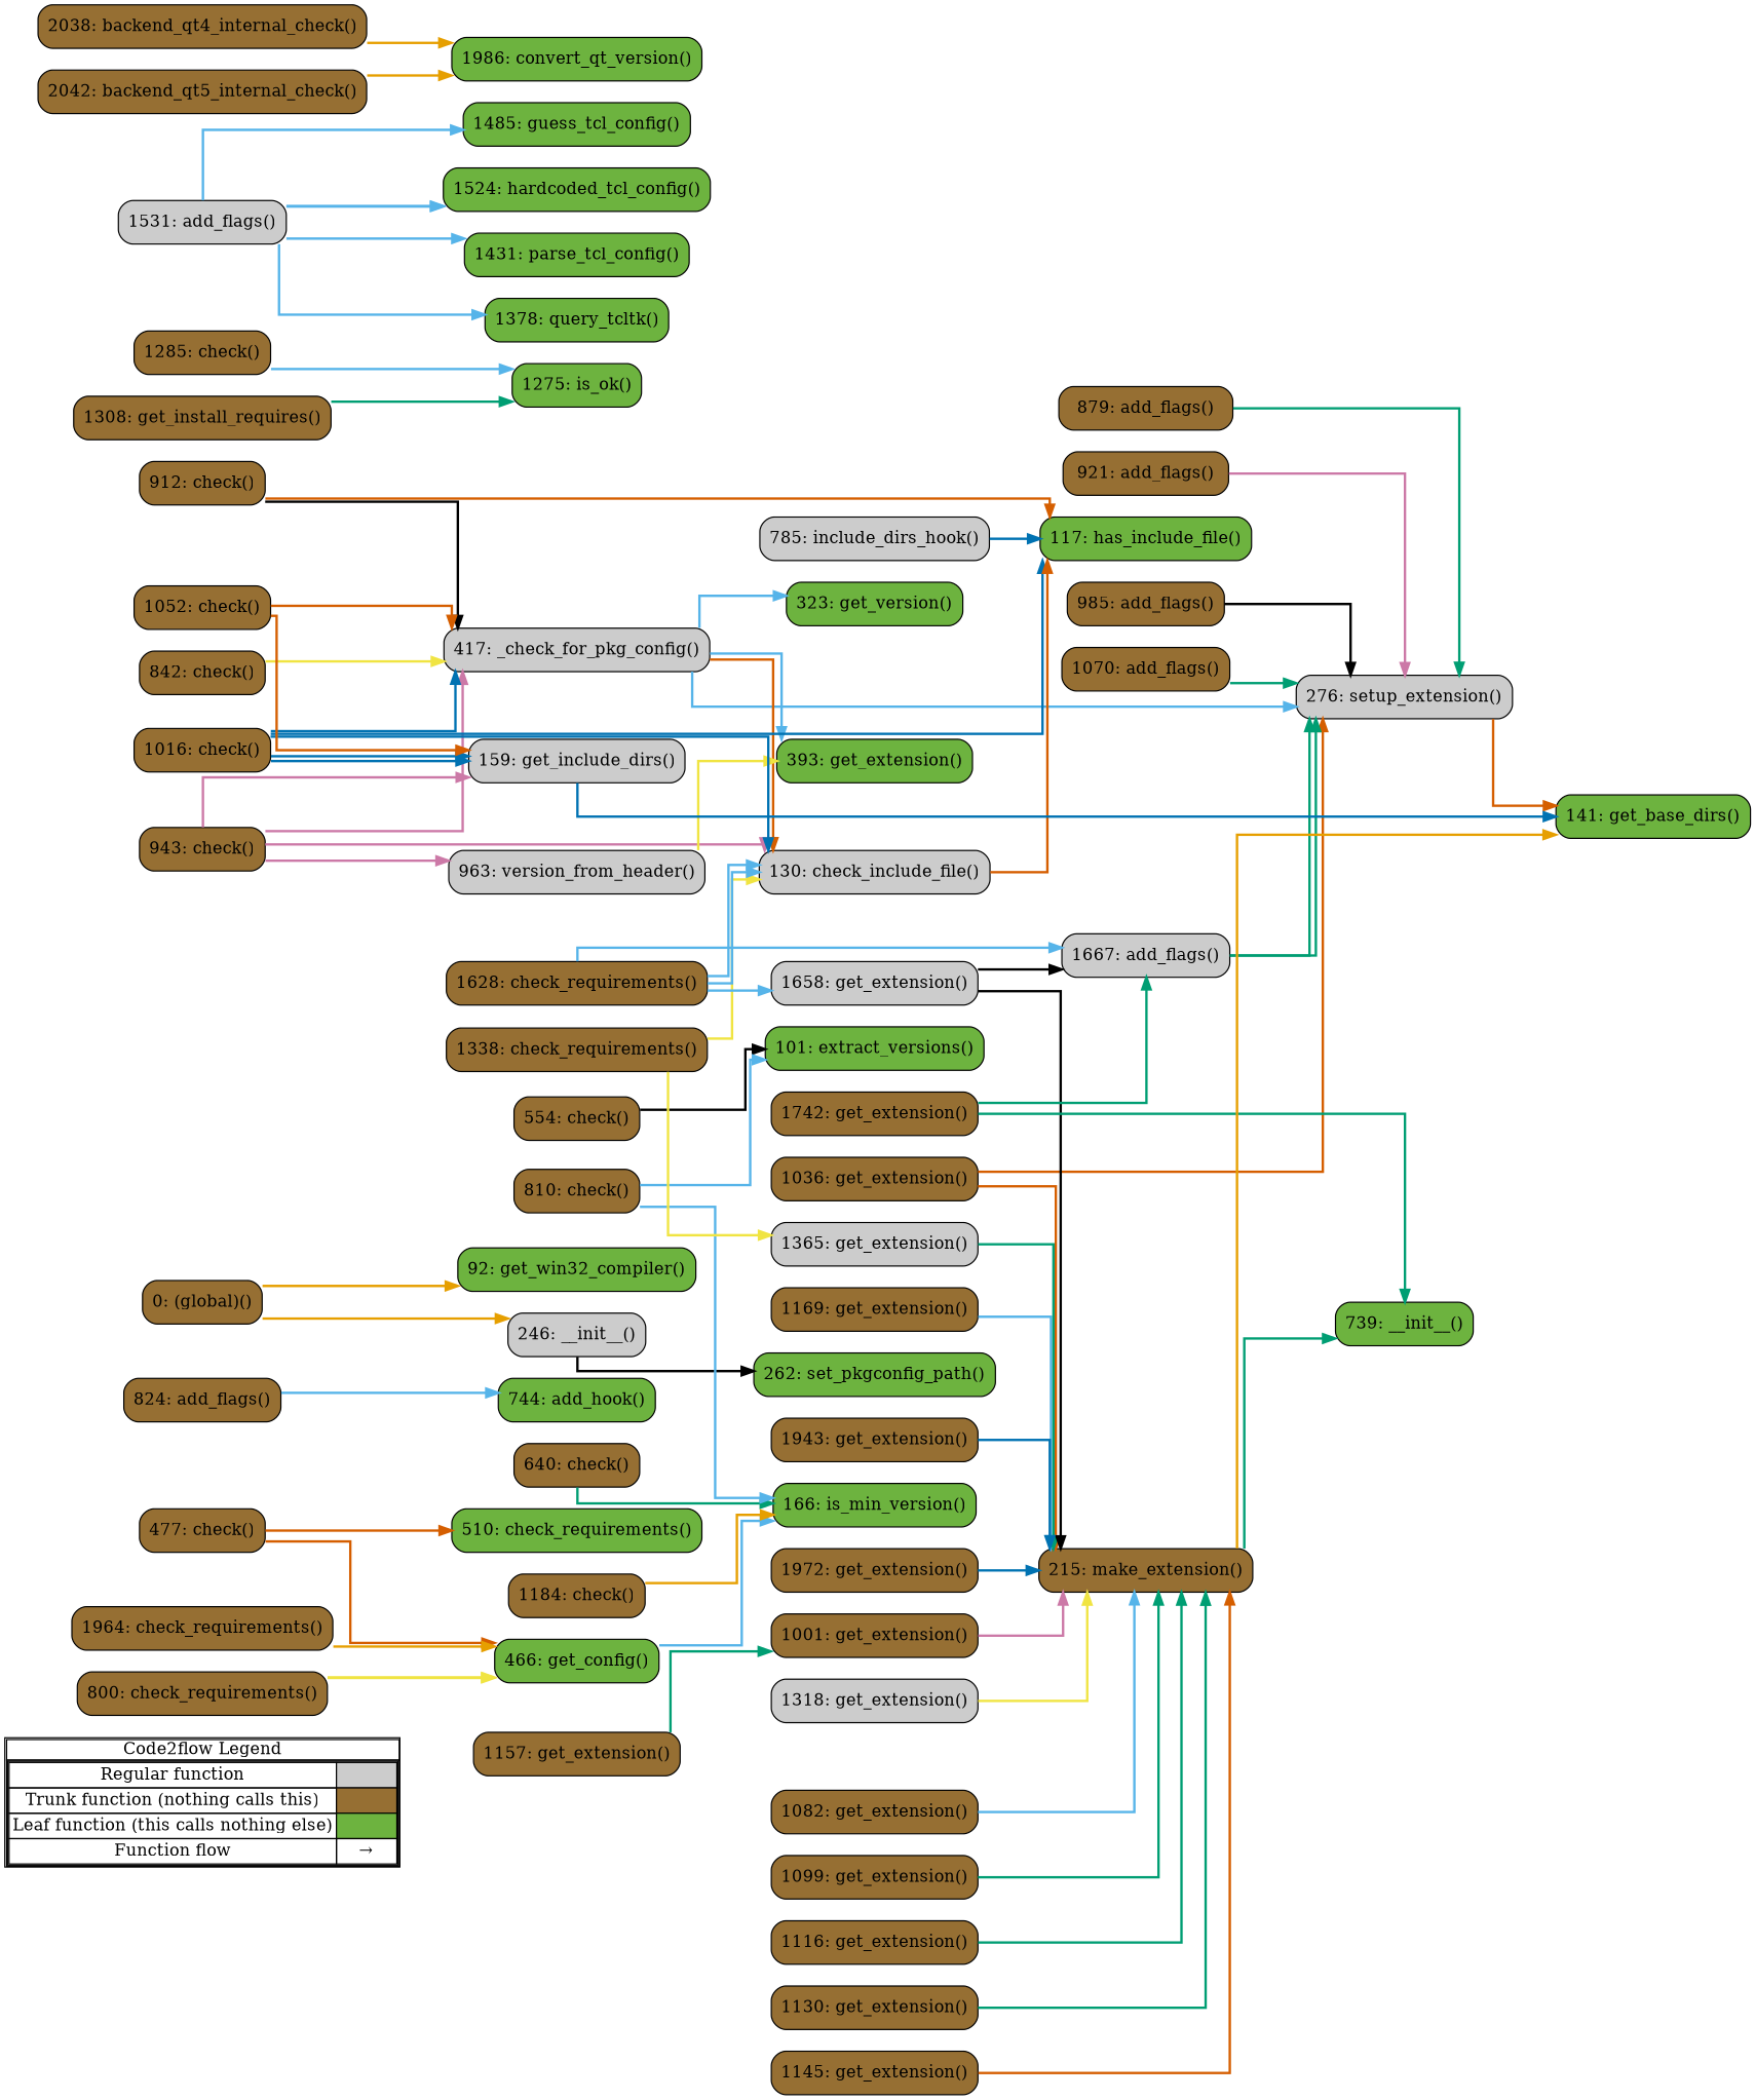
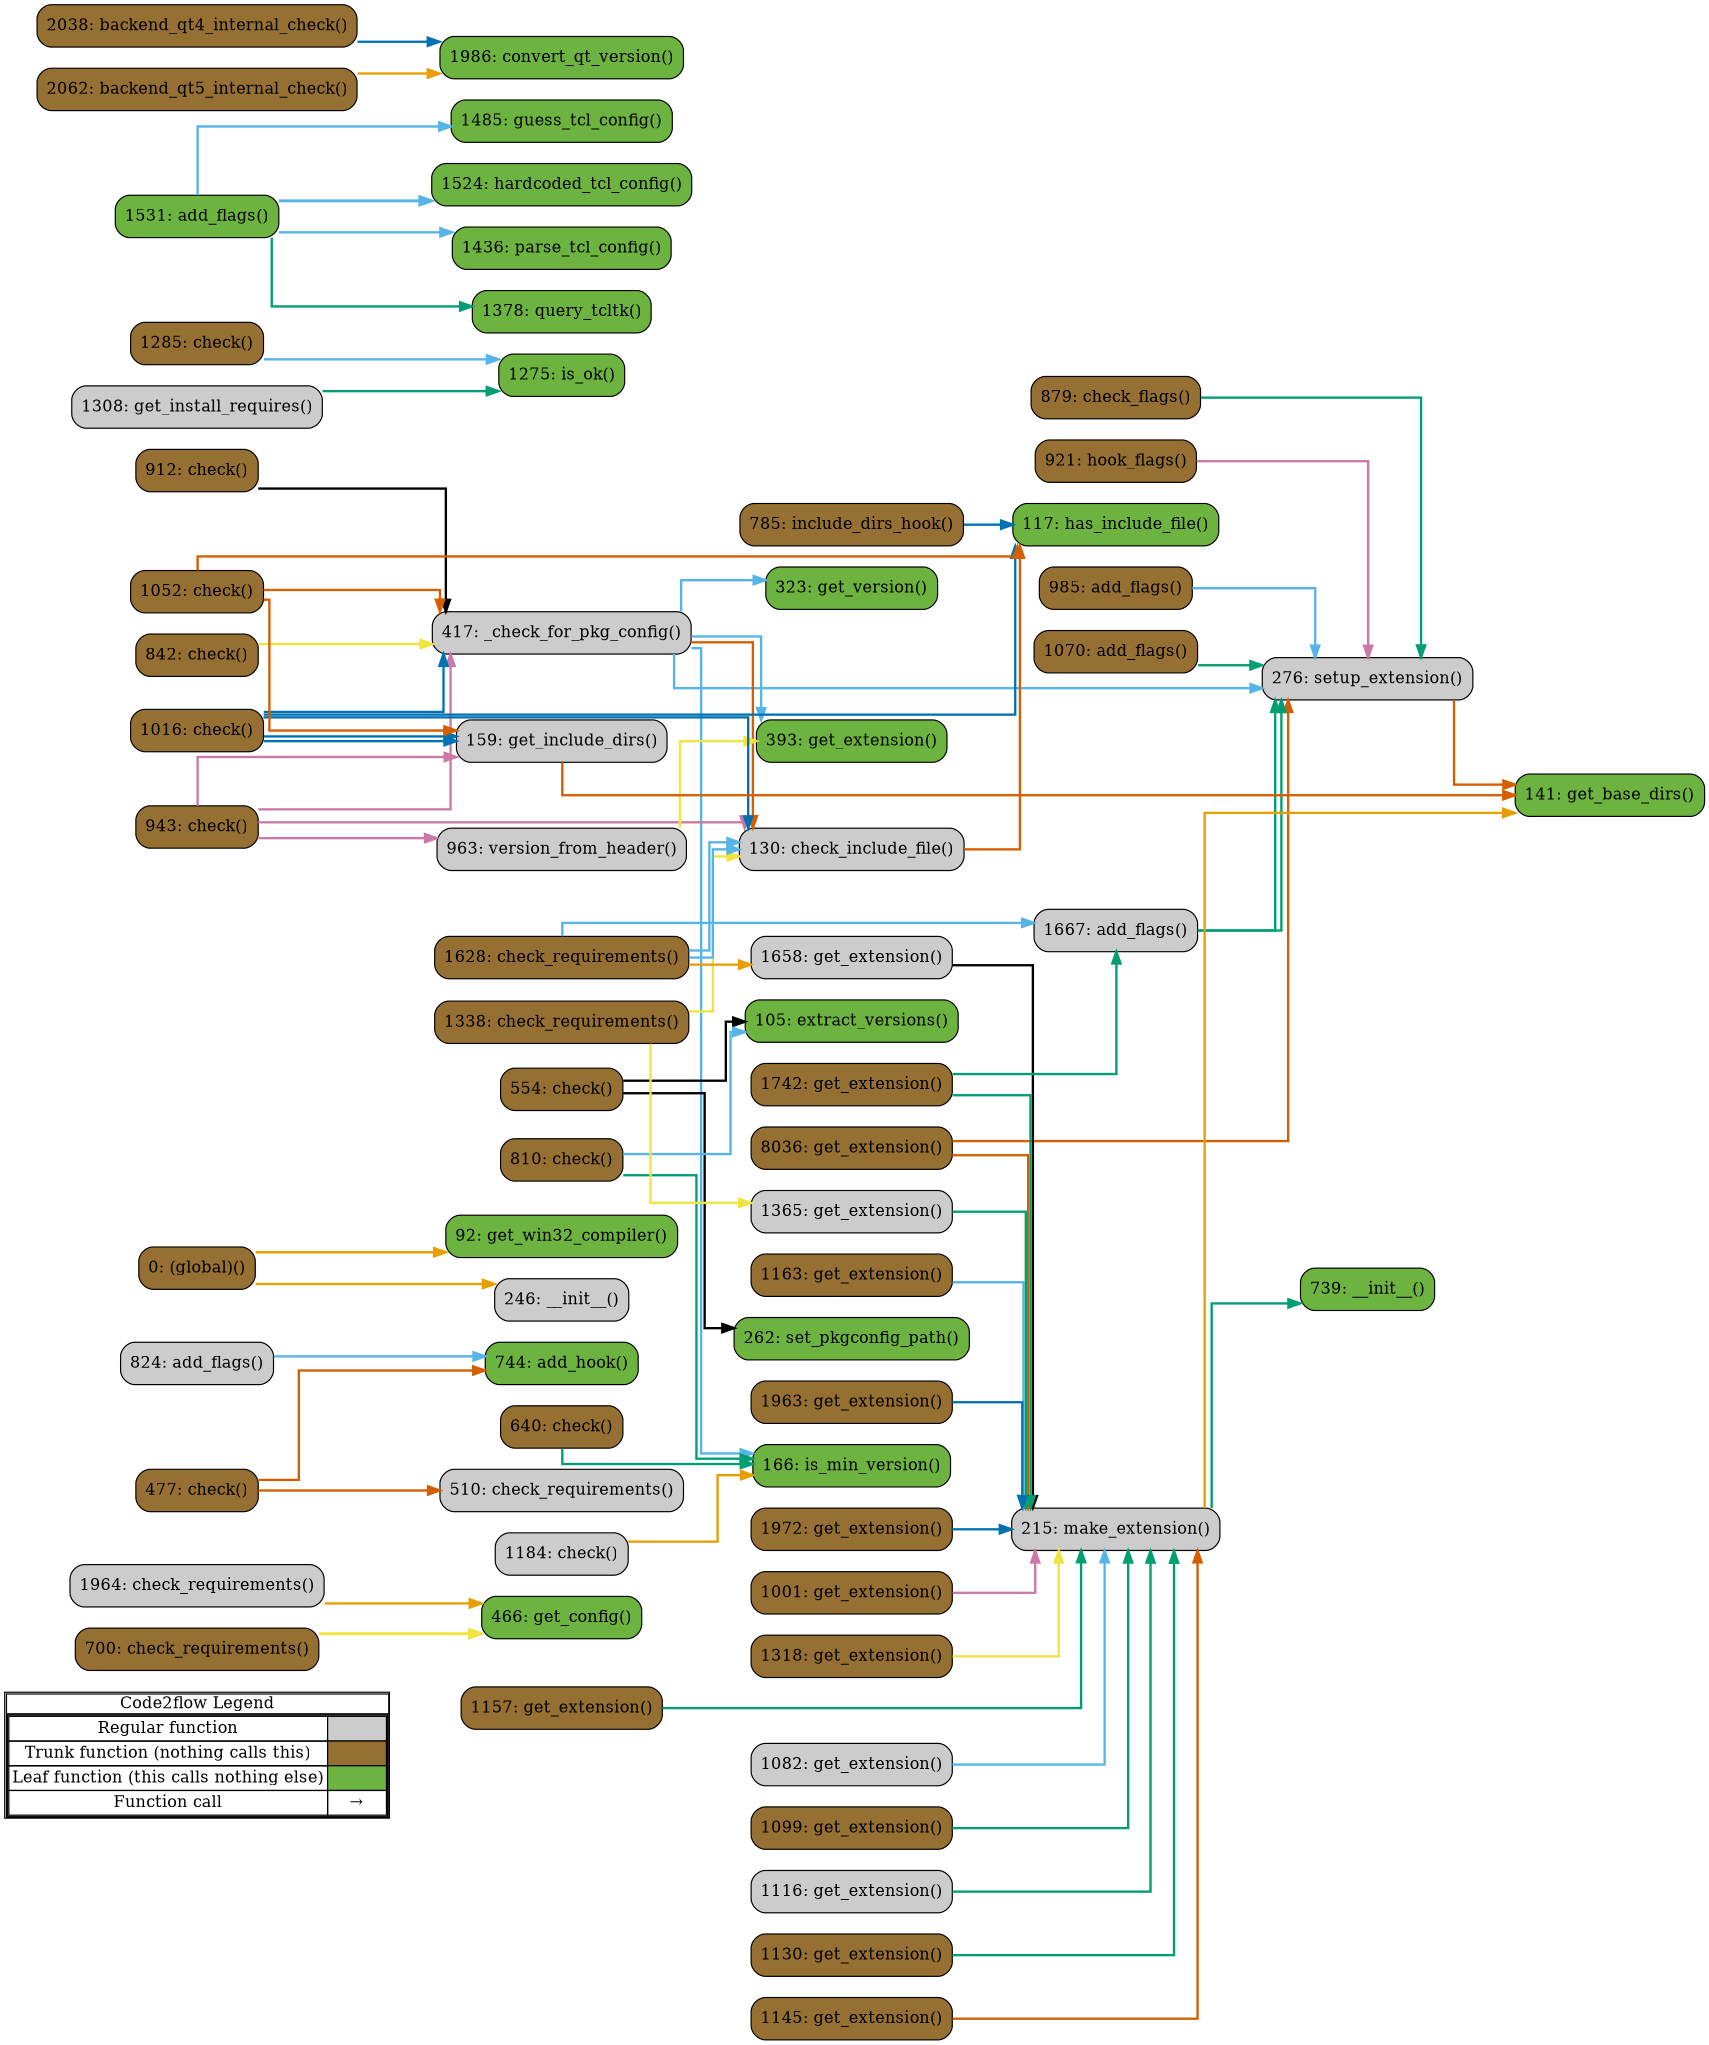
  digraph {
    concentrate=true
    rankdir=LR
    splines=ortho
    node [shape=rect fillcolor="#966F33" style="rounded,filled"]
    edge [color="#56B4E9" penwidth=2]
-   n1 [label=<         <table cellspacing="0" cellpadding="0" border="1"><tr><td>Code2flow Legend</td></tr><tr><td>         <table cellspacing="0">         <tr><td>Regular function</td><td width="50px" bgcolor='#cccccc'></td></tr>         <tr><td>Trunk function (nothing calls this)</td><td bgcolor='#966F33'></td></tr>         <tr><td>Leaf function (this calls nothing else)</td><td bgcolor='#6db33f'></td></tr>         <tr><td>Function flow</td><td><font color='black'>&#8594;</font></td></tr>         </table></td></tr></table>         > margin=0 shape=none fillcolor="" style=""]
+   n1 [label=<         <table cellspacing="0" cellpadding="0" border="1"><tr><td>Code2flow Legend</td></tr><tr><td>         <table cellspacing="0">         <tr><td>Regular function</td><td width="50px" bgcolor='#cccccc'></td></tr>         <tr><td>Trunk function (nothing calls this)</td><td bgcolor='#966F33'></td></tr>         <tr><td>Leaf function (this calls nothing else)</td><td bgcolor='#6db33f'></td></tr>         <tr><td>Function call</td><td><font color='black'>&#8594;</font></td></tr>         </table></td></tr></table>         > margin=0 shape=none fillcolor="" style=""]
    n2 [fillcolor="#cccccc" label="246: __init__()"]
    n3 [fillcolor="#6db33f" label="323: get_version()"]
    n4 [fillcolor="#6db33f" label="262: set_pkgconfig_path()"]
    n5 [fillcolor="#cccccc" label="276: setup_extension()"]
    n6 [fillcolor="#cccccc" label="417: _check_for_pkg_config()"]
    n7 [fillcolor="#6db33f" label="393: get_extension()"]
    n8 [label="477: check()"]
-   n9 [fillcolor="#6db33f" label="510: check_requirements()"]
+   n9 [fillcolor="#cccccc" label="510: check_requirements()"]
    n10 [fillcolor="#6db33f" label="466: get_config()"]
-   n11 [fillcolor="#cccccc" label="1318: get_extension()"]
+   n11 [label="1318: get_extension()"]
    n12 [label="554: check()"]
    n13 [label="640: check()"]
-   n14 [label="800: check_requirements()"]
+   n14 [label="700: check_requirements()"]
    n15 [fillcolor="#6db33f" label="739: __init__()"]
    n16 [fillcolor="#6db33f" label="744: add_hook()"]
-   n17 [label="824: add_flags()"]
+   n17 [fillcolor="#cccccc" label="824: add_flags()"]
    n18 [label="810: check()"]
-   n19 [fillcolor="#cccccc" label="785: include_dirs_hook()"]
-   n20 [label="879: add_flags()"]
+   n19 [label="785: include_dirs_hook()"]
+   n20 [label="879: check_flags()"]
    n21 [label="842: check()"]
-   n22 [label="921: add_flags()"]
+   n22 [label="921: hook_flags()"]
    n23 [label="912: check()"]
    n24 [label="985: add_flags()"]
    n25 [label="943: check()"]
    n26 [fillcolor="#cccccc" label="963: version_from_header()"]
    n27 [label="1001: get_extension()"]
    n28 [label="1016: check()"]
-   n29 [label="1036: get_extension()"]
+   n29 [label="8036: get_extension()"]
    n30 [label="1070: add_flags()"]
    n31 [label="1052: check()"]
-   n32 [label="1082: get_extension()"]
+   n32 [fillcolor="#cccccc" label="1082: get_extension()"]
    n33 [label="1099: get_extension()"]
-   n34 [label="1116: get_extension()"]
+   n34 [fillcolor="#cccccc" label="1116: get_extension()"]
    n35 [label="1130: get_extension()"]
    n36 [label="1145: get_extension()"]
    n37 [label="1157: get_extension()"]
-   n38 [label="1169: get_extension()"]
-   n39 [label="1184: check()"]
+   n38 [label="1163: get_extension()"]
+   n39 [fillcolor="#cccccc" label="1184: check()"]
    n40 [label="1285: check()"]
-   n41 [label="1308: get_install_requires()"]
+   n41 [fillcolor="#cccccc" label="1308: get_install_requires()"]
    n42 [fillcolor="#6db33f" label="1275: is_ok()"]
-   n43 [fillcolor="#cccccc" label="1531: add_flags()"]
+   n43 [fillcolor="#6db33f" label="1531: add_flags()"]
    n44 [label="1338: check_requirements()"]
    n45 [fillcolor="#cccccc" label="1365: get_extension()"]
    n46 [fillcolor="#6db33f" label="1485: guess_tcl_config()"]
    n47 [fillcolor="#6db33f" label="1524: hardcoded_tcl_config()"]
-   n48 [fillcolor="#6db33f" label="1431: parse_tcl_config()"]
+   n48 [fillcolor="#6db33f" label="1436: parse_tcl_config()"]
    n49 [fillcolor="#6db33f" label="1378: query_tcltk()"]
    n50 [fillcolor="#cccccc" label="1667: add_flags()"]
    n51 [label="1628: check_requirements()"]
    n52 [fillcolor="#cccccc" label="1658: get_extension()"]
    n53 [label="1742: get_extension()"]
-   n54 [label="1943: get_extension()"]
-   n55 [label="1964: check_requirements()"]
+   n54 [label="1963: get_extension()"]
+   n55 [fillcolor="#cccccc" label="1964: check_requirements()"]
    n56 [label="1972: get_extension()"]
    n57 [fillcolor="#6db33f" label="1986: convert_qt_version()"]
    n58 [label="0: (global)()"]
    n59 [label="2038: backend_qt4_internal_check()"]
-   n60 [label="2042: backend_qt5_internal_check()"]
+   n60 [label="2062: backend_qt5_internal_check()"]
    n61 [fillcolor="#cccccc" label="130: check_include_file()"]
-   n62 [fillcolor="#6db33f" label="101: extract_versions()"]
+   n62 [fillcolor="#6db33f" label="105: extract_versions()"]
    n63 [fillcolor="#6db33f" label="141: get_base_dirs()"]
    n64 [fillcolor="#cccccc" label="159: get_include_dirs()"]
    n65 [fillcolor="#6db33f" label="92: get_win32_compiler()"]
    n66 [fillcolor="#6db33f" label="117: has_include_file()"]
    n67 [fillcolor="#6db33f" label="166: is_min_version()"]
-   n68 [label="215: make_extension()"]
+   n68 [fillcolor="#cccccc" label="215: make_extension()"]
    subgraph sub_1 {
      label=legend
      rank=min
      n1
    }
    subgraph sub_2 {
      label="File: setupext"
      style=dotted
      n58
      n59
      n60
      n61
      n62
      n63
      n64
      n65
      n66
      n67
      n68
      subgraph sub_3 {
        label="Class: PkgConfig"
        style=dotted
        n2
        n3
        n4
        n5
      }
      subgraph sub_4 {
        label="Class: SetupPackage"
        style=dotted
        n6
        n7
      }
      subgraph sub_5 {
        label="Class: OptionalPackage"
        style=dotted
        n8
        n9
        n10
      }
      subgraph sub_6 {
        label="Class: BackendAgg"
        style=dotted
        n11
      }
      subgraph sub_7 {
        label="Class: Matplotlib"
        style=dotted
        n12
      }
      subgraph sub_8 {
        label="Class: Tests"
        style=dotted
        n13
      }
      subgraph sub_9 {
        label="Class: Toolkits_Tests"
        style=dotted
        n14
      }
      subgraph sub_10 {
        label="Class: DelayedExtension"
        style=dotted
        n15
        n16
      }
      subgraph sub_11 {
        label="Class: Numpy"
        style=dotted
        n17
        n18
        n19
      }
      subgraph sub_12 {
        label="Class: CXX"
        style=dotted
        n20
        n21
      }
      subgraph sub_13 {
        label="Class: LibAgg"
        style=dotted
        n22
        n23
      }
      subgraph sub_14 {
        label="Class: FreeType"
        style=dotted
        n24
        n25
        n26
      }
      subgraph sub_15 {
        label="Class: FT2Font"
        style=dotted
        n27
      }
      subgraph sub_16 {
        label="Class: Png"
        style=dotted
        n28
        n29
      }
      subgraph sub_17 {
        label="Class: Qhull"
        style=dotted
        n30
        n31
      }
      subgraph sub_18 {
        label="Class: TTConv"
        style=dotted
        n32
      }
      subgraph sub_19 {
        label="Class: Path"
        style=dotted
        n33
      }
      subgraph sub_20 {
        label="Class: Image"
        style=dotted
        n34
      }
      subgraph sub_21 {
        label="Class: Contour"
        style=dotted
        n35
      }
      subgraph sub_22 {
        label="Class: Delaunay"
        style=dotted
        n36
      }
      subgraph sub_23 {
        label="Class: QhullWrap"
        style=dotted
        n37
      }
      subgraph sub_24 {
        label="Class: Tri"
        style=dotted
        n38
      }
      subgraph sub_25 {
        label="Class: Six"
        style=dotted
        n39
      }
      subgraph sub_26 {
        label="Class: Pyparsing"
        style=dotted
        n40
        n41
        n42
      }
      subgraph sub_27 {
        label="Class: BackendTkAgg"
        style=dotted
        n43
        n44
        n45
        n46
        n47
        n48
        n49
      }
      subgraph sub_28 {
        label="Class: BackendGtk"
        style=dotted
        n50
        n51
        n52
      }
      subgraph sub_29 {
        label="Class: BackendGtkAgg"
        style=dotted
        n53
      }
      subgraph sub_30 {
        label="Class: BackendMacOSX"
        style=dotted
        n54
      }
      subgraph sub_31 {
        label="Class: Windowing"
        style=dotted
        n55
        n56
      }
      subgraph sub_32 {
        label="Class: BackendQtBase"
        style=dotted
        n57
      }
    }
-   n2 -> n4 [color="#000000"]
+   n12 -> n4 [color="#000000"]
    n5 -> n63 [color="#D55E00"]
    n6 -> n3
    n6 -> n5
    n6 -> n7
    n6 -> n61 [color="#D55E00"]
-   n10 -> n67
+   n6 -> n67
    n8 -> n9 [color="#D55E00"]
-   n8 -> n10 [color="#D55E00"]
+   n8 -> n16 [color="#D55E00"]
    n11 -> n68 [color="#F0E442"]
    n12 -> n62 [color="#000000"]
    n13 -> n67 [color="#009E73"]
    n14 -> n10 [color="#F0E442"]
    n14 -> n10 [color="#F0E442"]
    n14 -> n10 [color="#F0E442"]
    n17 -> n16
    n18 -> n62
-   n18 -> n67
+   n18 -> n67 [color="#009E73"]
    n19 -> n66 [color="#0072B2"]
    n20 -> n5 [color="#009E73"]
    n21 -> n6 [color="#F0E442"]
    n22 -> n5 [color="#CC79A7"]
    n23 -> n6 [color="#000000"]
-   n24 -> n5 [color="#000000"]
+   n24 -> n5
    n25 -> n6 [color="#CC79A7"]
    n25 -> n26 [color="#CC79A7"]
    n25 -> n61 [color="#CC79A7"]
    n25 -> n64 [color="#CC79A7"]
    n26 -> n7 [color="#F0E442"]
    n27 -> n68 [color="#CC79A7"]
    n28 -> n6 [color="#0072B2"]
    n28 -> n61 [color="#0072B2"]
    n28 -> n64 [color="#0072B2"]
    n28 -> n64 [color="#0072B2"]
    n28 -> n66 [color="#0072B2"]
    n29 -> n5 [color="#D55E00"]
    n29 -> n68 [color="#D55E00"]
    n30 -> n5 [color="#009E73"]
    n31 -> n6 [color="#D55E00"]
    n31 -> n64 [color="#D55E00"]
-   n23 -> n66 [color="#D55E00"]
+   n31 -> n66 [color="#D55E00"]
    n32 -> n68
    n33 -> n68 [color="#009E73"]
    n34 -> n68 [color="#009E73"]
    n35 -> n68 [color="#009E73"]
    n36 -> n68 [color="#D55E00"]
-   n37 -> n27 [color="#009E73"]
+   n37 -> n68 [color="#009E73"]
    n38 -> n68
    n39 -> n67 [color="#E69F00"]
    n40 -> n42
    n41 -> n42 [color="#009E73"]
    n43 -> n46
    n43 -> n47
    n43 -> n47
    n43 -> n48
-   n43 -> n49
+   n43 -> n49 [color="#009E73"]
    n44 -> n45 [color="#F0E442"]
    n44 -> n61 [color="#F0E442"]
    n45 -> n68 [color="#009E73"]
    n50 -> n5 [color="#009E73"]
    n50 -> n5 [color="#009E73"]
    n51 -> n50
-   n51 -> n52
+   n51 -> n52 [color="#E69F00"]
    n51 -> n61
    n51 -> n61
-   n52 -> n50 [color="#000000"]
    n52 -> n68 [color="#000000"]
    n53 -> n50 [color="#009E73"]
-   n53 -> n15 [color="#009E73"]
+   n53 -> n68 [color="#009E73"]
    n54 -> n68 [color="#0072B2"]
    n55 -> n10 [color="#E69F00"]
    n56 -> n68 [color="#0072B2"]
    n58 -> n2 [color="#E69F00"]
    n58 -> n65 [color="#E69F00"]
-   n59 -> n57 [color="#E69F00"]
+   n59 -> n57 [color="#0072B2"]
    n60 -> n57 [color="#E69F00"]
    n61 -> n66 [color="#D55E00"]
-   n64 -> n63 [color="#0072B2"]
+   n64 -> n63 [color="#D55E00"]
    n68 -> n15 [color="#009E73"]
    n68 -> n63 [color="#E69F00"]
  }
